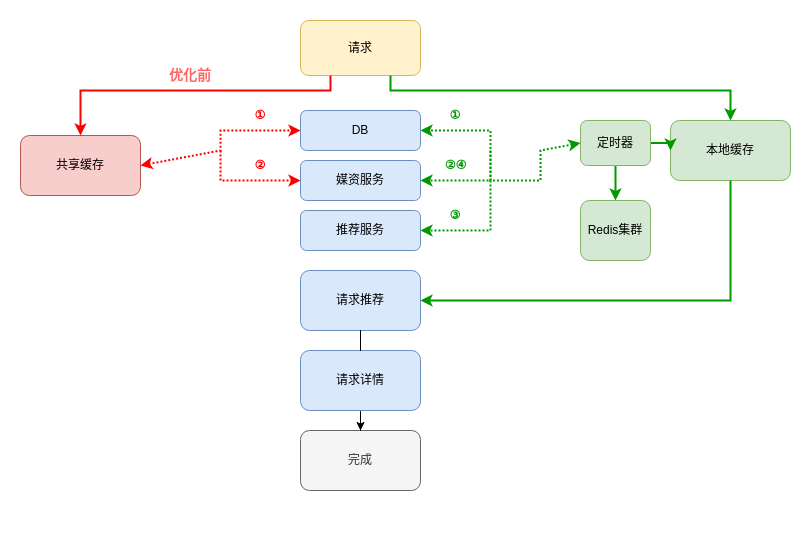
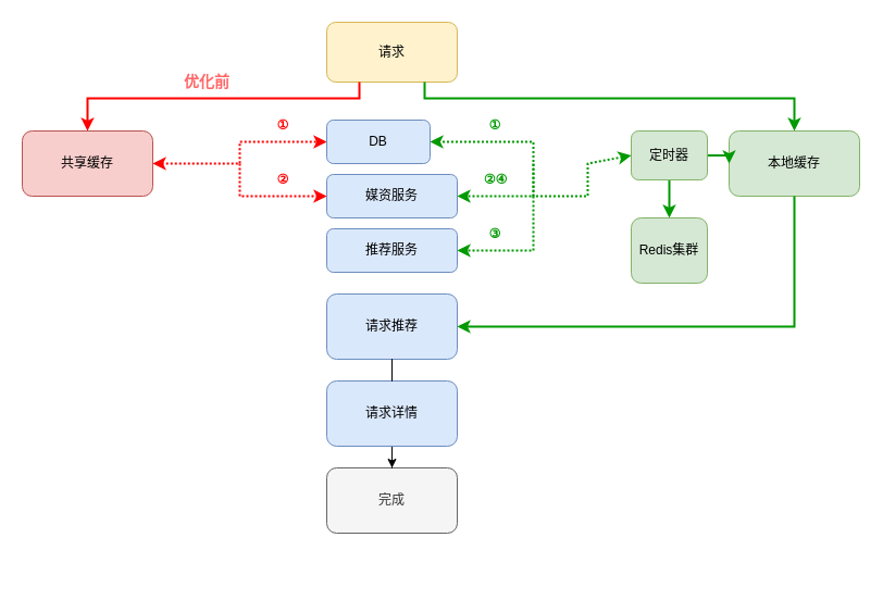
  <mxCell id="0" />
  <mxCell id="1" parent="0" />
  <mxCell id="2" value="请求" style="rounded=1;whiteSpace=wrap;html=1;fontSize=12;fillColor=#fff2cc;strokeColor=#d6b656;" vertex="1" parent="1"><mxGeometry x="300" y="20" width="120" height="55" as="geometry" /></mxCell>
- <mxCell id="3" value="共享缓存" style="rounded=1;whiteSpace=wrap;html=1;fontSize=12;fillColor=#f8cecc;strokeColor=#b85450;" vertex="1" parent="1"><mxGeometry x="20" y="135" width="120" height="60" as="geometry" /></mxCell>
+ <mxCell id="3" value="共享缓存" style="rounded=1;whiteSpace=wrap;html=1;fontSize=12;fillColor=#f8cecc;strokeColor=#b85450;" vertex="1" parent="1"><mxGeometry x="20" y="120" width="120" height="60" as="geometry" /></mxCell>
  <mxCell id="4" value="本地缓存" style="rounded=1;whiteSpace=wrap;html=1;fontSize=12;fillColor=#d5e8d4;strokeColor=#82b366;" vertex="1" parent="1"><mxGeometry x="670" y="120" width="120" height="60" as="geometry" /></mxCell>
  <mxCell id="5" value="" style="edgeStyle=orthogonalEdgeStyle;rounded=0;orthogonalLoop=1;jettySize=auto;html=1;strokeColor=#009900;strokeWidth=2;fontSize=12;endArrow=classic;endFill=1;" edge="1" parent="1" source="7" target="4"><mxGeometry relative="1" as="geometry" /></mxCell>
  <mxCell id="6" value="" style="edgeStyle=orthogonalEdgeStyle;rounded=0;orthogonalLoop=1;jettySize=auto;html=1;strokeColor=#009900;strokeWidth=2;fontSize=12;endArrow=classic;endFill=1;" edge="1" parent="1" source="7" target="19"><mxGeometry relative="1" as="geometry" /></mxCell>
  <mxCell id="7" value="定时器" style="rounded=1;whiteSpace=wrap;html=1;fontSize=12;fillColor=#d5e8d4;strokeColor=#82b366;" vertex="1" parent="1"><mxGeometry x="580" y="120" width="70" height="45" as="geometry" /></mxCell>
  <mxCell id="8" value="" style="group" vertex="1" connectable="0" parent="1"><mxGeometry x="300" y="270" width="120" height="260" as="geometry" /></mxCell>
  <mxCell id="9" value="请求推荐" style="rounded=1;whiteSpace=wrap;html=1;fontSize=12;fillColor=#dae8fc;strokeColor=#6c8ebf;" vertex="1" parent="8"><mxGeometry width="120" height="60" as="geometry" /></mxCell>
  <mxCell id="10" value="完成" style="rounded=1;whiteSpace=wrap;html=1;fontSize=12;fillColor=#f5f5f5;fontColor=#333333;strokeColor=#666666;" vertex="1" parent="8"><mxGeometry y="160" width="120" height="60" as="geometry" /></mxCell>
  <mxCell id="11" value="" style="edgeStyle=orthogonalEdgeStyle;rounded=0;orthogonalLoop=1;jettySize=auto;html=1;fontSize=12;" edge="1" parent="8" source="12" target="10"><mxGeometry relative="1" as="geometry" /></mxCell>
  <mxCell id="12" value="请求详情" style="rounded=1;whiteSpace=wrap;html=1;fontSize=12;fillColor=#dae8fc;strokeColor=#6c8ebf;" vertex="1" parent="8"><mxGeometry y="80" width="120" height="60" as="geometry" /></mxCell>
  <mxCell id="13" value="" style="edgeStyle=orthogonalEdgeStyle;rounded=0;orthogonalLoop=1;jettySize=auto;html=1;fontSize=12;endArrow=none;" edge="1" parent="8" source="9" target="12"><mxGeometry relative="1" as="geometry" /></mxCell>
  <mxCell id="14" value="" style="endArrow=classic;html=1;rounded=0;fontSize=12;exitX=0.25;exitY=1;exitDx=0;exitDy=0;entryX=0.5;entryY=0;entryDx=0;entryDy=0;strokeColor=#FF0000;strokeWidth=2;endFill=1;" edge="1" parent="1" source="2" target="3"><mxGeometry width="50" height="50" relative="1" as="geometry"><mxPoint x="310" y="210" as="sourcePoint" /><mxPoint x="360" y="160" as="targetPoint" /><Array as="points"><mxPoint x="330" y="90" /><mxPoint x="80" y="90" /></Array></mxGeometry></mxCell>
  <mxCell id="15" value="" style="endArrow=classic;html=1;rounded=0;strokeColor=#009900;strokeWidth=2;fontSize=12;exitX=0.75;exitY=1;exitDx=0;exitDy=0;entryX=0.5;entryY=0;entryDx=0;entryDy=0;" edge="1" parent="1" source="2" target="4"><mxGeometry width="50" height="50" relative="1" as="geometry"><mxPoint x="310" y="210" as="sourcePoint" /><mxPoint x="360" y="160" as="targetPoint" /><Array as="points"><mxPoint x="390" y="90" /><mxPoint x="730" y="90" /></Array></mxGeometry></mxCell>
  <mxCell id="16" value="" style="endArrow=classic;html=1;rounded=0;strokeColor=#FF0000;strokeWidth=2;fontSize=12;exitX=1;exitY=0.5;exitDx=0;exitDy=0;dashed=1;entryX=0;entryY=0.5;entryDx=0;entryDy=0;dashPattern=1 1;startArrow=classic;startFill=1;" edge="1" parent="1" source="3" target="22"><mxGeometry width="50" height="50" relative="1" as="geometry"><mxPoint x="380" y="220" as="sourcePoint" /><mxPoint x="291.4" y="144.96" as="targetPoint" /><Array as="points"><mxPoint x="220" y="150" /><mxPoint x="220" y="130" /></Array></mxGeometry></mxCell>
  <mxCell id="17" value="" style="endArrow=classic;html=1;rounded=0;dashed=1;strokeColor=#009900;strokeWidth=2;fontSize=12;exitX=0;exitY=0.5;exitDx=0;exitDy=0;entryX=1;entryY=0.5;entryDx=0;entryDy=0;dashPattern=1 1;startArrow=classic;startFill=1;" edge="1" parent="1" source="7" target="22"><mxGeometry width="50" height="50" relative="1" as="geometry"><mxPoint x="380" y="220" as="sourcePoint" /><mxPoint x="430.14" y="144.32" as="targetPoint" /><Array as="points"><mxPoint x="540" y="150" /><mxPoint x="540" y="180" /><mxPoint x="490" y="180" /><mxPoint x="490" y="130" /></Array></mxGeometry></mxCell>
  <mxCell id="18" value="" style="endArrow=classic;html=1;rounded=0;strokeColor=#009900;strokeWidth=2;fontSize=12;exitX=0.5;exitY=1;exitDx=0;exitDy=0;entryX=1;entryY=0.5;entryDx=0;entryDy=0;" edge="1" parent="1" source="4" target="9"><mxGeometry width="50" height="50" relative="1" as="geometry"><mxPoint x="380" y="300" as="sourcePoint" /><mxPoint x="430" y="250" as="targetPoint" /><Array as="points"><mxPoint x="730" y="300" /></Array></mxGeometry></mxCell>
  <mxCell id="19" value="Redis集群" style="rounded=1;whiteSpace=wrap;html=1;fontSize=12;fillColor=#d5e8d4;strokeColor=#82b366;" vertex="1" parent="1"><mxGeometry x="580" y="200" width="70" height="60" as="geometry" /></mxCell>
  <mxCell id="20" value="优化前" style="text;html=1;strokeColor=none;fillColor=none;align=center;verticalAlign=middle;whiteSpace=wrap;rounded=0;dashed=1;fontSize=14;fontColor=#FF6666;fontStyle=1" vertex="1" parent="1"><mxGeometry x="160" y="60" width="60" height="30" as="geometry" /></mxCell>
  <mxCell id="21" value="媒资服务" style="rounded=1;whiteSpace=wrap;html=1;fontSize=12;fillColor=#dae8fc;strokeColor=#6c8ebf;" vertex="1" parent="1"><mxGeometry x="300" y="160" width="120" height="40" as="geometry" /></mxCell>
- <mxCell id="22" value="DB" style="rounded=1;whiteSpace=wrap;html=1;fontSize=12;fillColor=#dae8fc;strokeColor=#6c8ebf;" vertex="1" parent="1"><mxGeometry x="300" y="110" width="120" height="40" as="geometry" /></mxCell>
+ <mxCell id="22" value="DB" style="rounded=1;whiteSpace=wrap;html=1;fontSize=12;fillColor=#dae8fc;strokeColor=#6c8ebf;" vertex="1" parent="1"><mxGeometry x="300" y="110" width="95" height="40" as="geometry" /></mxCell>
  <mxCell id="23" value="推荐服务" style="rounded=1;whiteSpace=wrap;html=1;fontSize=12;fillColor=#dae8fc;strokeColor=#6c8ebf;" vertex="1" parent="1"><mxGeometry x="300" y="210" width="120" height="40" as="geometry" /></mxCell>
  <mxCell id="24" value="" style="endArrow=classic;html=1;rounded=0;dashed=1;dashPattern=1 1;strokeColor=#FF0000;strokeWidth=2;fontSize=12;fontColor=#FFFFFF;entryX=0;entryY=0.5;entryDx=0;entryDy=0;" edge="1" parent="1" target="21"><mxGeometry width="50" height="50" relative="1" as="geometry"><mxPoint x="220" y="150" as="sourcePoint" /><mxPoint x="430" y="170" as="targetPoint" /><Array as="points"><mxPoint x="220" y="180" /></Array></mxGeometry></mxCell>
  <mxCell id="25" value="" style="endArrow=classic;html=1;rounded=0;dashed=1;dashPattern=1 1;strokeColor=#009900;strokeWidth=2;fontSize=12;fontColor=#FFFFFF;" edge="1" parent="1"><mxGeometry width="50" height="50" relative="1" as="geometry"><mxPoint x="490" y="150" as="sourcePoint" /><mxPoint x="420" y="180" as="targetPoint" /><Array as="points"><mxPoint x="490" y="180" /></Array></mxGeometry></mxCell>
  <mxCell id="26" value="" style="endArrow=classic;html=1;rounded=0;dashed=1;dashPattern=1 1;strokeColor=#009900;strokeWidth=2;fontSize=12;fontColor=#FFFFFF;entryX=1;entryY=0.5;entryDx=0;entryDy=0;" edge="1" parent="1" target="23"><mxGeometry width="50" height="50" relative="1" as="geometry"><mxPoint x="490" y="180" as="sourcePoint" /><mxPoint x="430" y="170" as="targetPoint" /><Array as="points"><mxPoint x="490" y="230" /></Array></mxGeometry></mxCell>
  <mxCell id="27" value="①" style="text;html=1;strokeColor=none;fillColor=none;align=center;verticalAlign=middle;whiteSpace=wrap;rounded=0;dashed=1;fontSize=12;fontColor=#FF0000;fontStyle=1" vertex="1" parent="1"><mxGeometry x="230" y="100" width="60" height="30" as="geometry" /></mxCell>
  <mxCell id="28" value="②" style="text;html=1;strokeColor=none;fillColor=none;align=center;verticalAlign=middle;whiteSpace=wrap;rounded=0;dashed=1;fontSize=12;fontColor=#FF0000;fontStyle=1" vertex="1" parent="1"><mxGeometry x="230" y="150" width="60" height="30" as="geometry" /></mxCell>
  <mxCell id="29" value="①" style="text;html=1;strokeColor=none;fillColor=none;align=center;verticalAlign=middle;whiteSpace=wrap;rounded=0;dashed=1;fontSize=12;fontColor=#009900;fontStyle=1" vertex="1" parent="1"><mxGeometry x="425" y="100" width="60" height="30" as="geometry" /></mxCell>
  <mxCell id="30" value="②④" style="text;html=1;strokeColor=none;fillColor=none;align=center;verticalAlign=middle;whiteSpace=wrap;rounded=0;dashed=1;fontSize=12;fontColor=#009900;fontStyle=1" vertex="1" parent="1"><mxGeometry x="432.5" y="150" width="45" height="30" as="geometry" /></mxCell>
  <mxCell id="31" value="③" style="text;html=1;strokeColor=none;fillColor=none;align=center;verticalAlign=middle;whiteSpace=wrap;rounded=0;dashed=1;fontSize=12;fontColor=#009900;fontStyle=1" vertex="1" parent="1"><mxGeometry x="425" y="200" width="60" height="30" as="geometry" /></mxCell>
